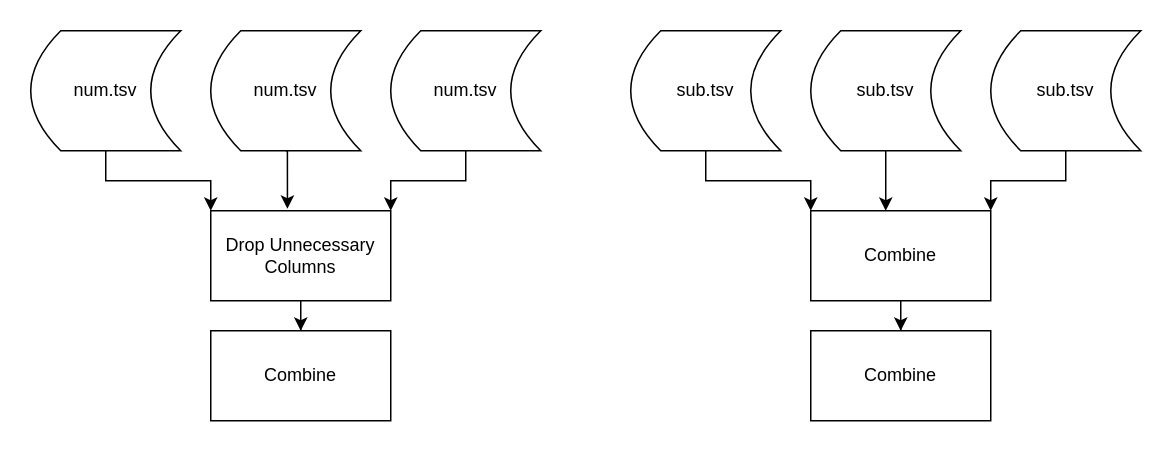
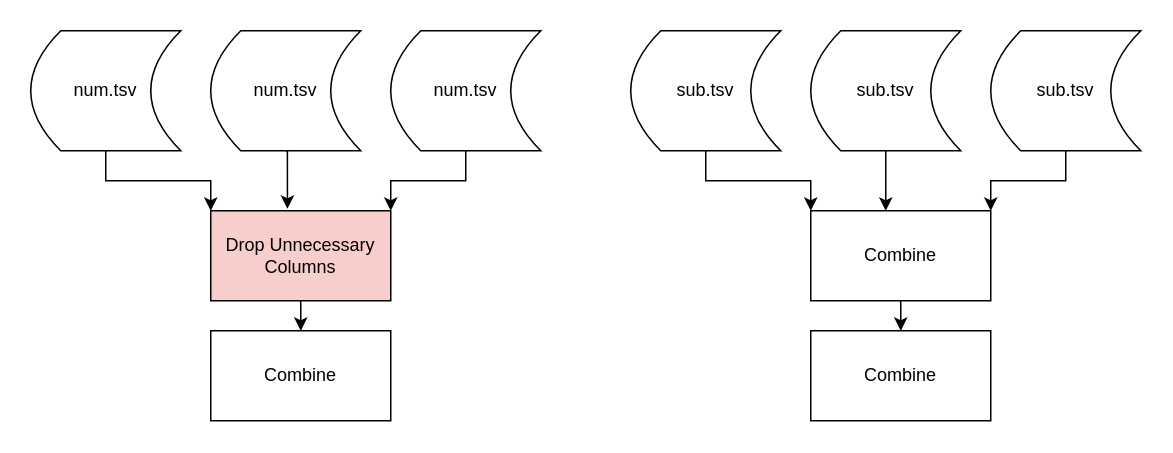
  <mxCell id="0" />
  <mxCell id="1" parent="0" />
  <mxCell id="2" style="edgeStyle=orthogonalEdgeStyle;rounded=0;orthogonalLoop=1;jettySize=auto;html=1;exitX=0.5;exitY=1;exitDx=0;exitDy=0;entryX=0;entryY=0;entryDx=0;entryDy=0;" edge="1" parent="1" source="3" target="14"><mxGeometry relative="1" as="geometry" /></mxCell>
  <mxCell id="3" value="num.tsv" style="shape=dataStorage;whiteSpace=wrap;html=1;fixedSize=1;" vertex="1" parent="1"><mxGeometry x="20" y="20" width="100" height="80" as="geometry" /></mxCell>
  <mxCell id="4" value="num.tsv" style="shape=dataStorage;whiteSpace=wrap;html=1;fixedSize=1;" vertex="1" parent="1"><mxGeometry x="140" y="20" width="100" height="80" as="geometry" /></mxCell>
  <mxCell id="5" style="edgeStyle=orthogonalEdgeStyle;rounded=0;orthogonalLoop=1;jettySize=auto;html=1;entryX=1;entryY=0;entryDx=0;entryDy=0;" edge="1" parent="1" source="6" target="14"><mxGeometry relative="1" as="geometry" /></mxCell>
  <mxCell id="6" value="num.tsv" style="shape=dataStorage;whiteSpace=wrap;html=1;fixedSize=1;" vertex="1" parent="1"><mxGeometry x="260" y="20" width="100" height="80" as="geometry" /></mxCell>
  <mxCell id="7" style="edgeStyle=orthogonalEdgeStyle;rounded=0;orthogonalLoop=1;jettySize=auto;html=1;exitX=0.5;exitY=1;exitDx=0;exitDy=0;entryX=0;entryY=0;entryDx=0;entryDy=0;" edge="1" parent="1" source="8" target="16"><mxGeometry relative="1" as="geometry" /></mxCell>
  <mxCell id="8" value="sub.tsv" style="shape=dataStorage;whiteSpace=wrap;html=1;fixedSize=1;" vertex="1" parent="1"><mxGeometry x="420" y="20" width="100" height="80" as="geometry" /></mxCell>
  <mxCell id="9" style="edgeStyle=orthogonalEdgeStyle;rounded=0;orthogonalLoop=1;jettySize=auto;html=1;entryX=1;entryY=0;entryDx=0;entryDy=0;" edge="1" parent="1" source="10" target="16"><mxGeometry relative="1" as="geometry" /></mxCell>
  <mxCell id="10" value="sub.tsv" style="shape=dataStorage;whiteSpace=wrap;html=1;fixedSize=1;" vertex="1" parent="1"><mxGeometry x="660" y="20" width="100" height="80" as="geometry" /></mxCell>
  <mxCell id="11" value="" style="edgeStyle=orthogonalEdgeStyle;rounded=0;orthogonalLoop=1;jettySize=auto;html=1;" edge="1" parent="1" source="12" target="16"><mxGeometry relative="1" as="geometry"><Array as="points"><mxPoint x="590" y="130" /><mxPoint x="590" y="130" /></Array></mxGeometry></mxCell>
  <mxCell id="12" value="sub.tsv" style="shape=dataStorage;whiteSpace=wrap;html=1;fixedSize=1;" vertex="1" parent="1"><mxGeometry x="540" y="20" width="100" height="80" as="geometry" /></mxCell>
  <mxCell id="13" value="" style="edgeStyle=orthogonalEdgeStyle;rounded=0;orthogonalLoop=1;jettySize=auto;html=1;" edge="1" parent="1" source="14" target="18"><mxGeometry relative="1" as="geometry" /></mxCell>
- <mxCell id="14" value="Drop Unnecessary Columns" style="rounded=0;whiteSpace=wrap;html=1;" vertex="1" parent="1"><mxGeometry x="140" y="140" width="120" height="60" as="geometry" /></mxCell>
+ <mxCell id="14" value="Drop Unnecessary Columns" style="rounded=0;whiteSpace=wrap;html=1;fillColor=#f8cecc;" vertex="1" parent="1"><mxGeometry x="140" y="140" width="120" height="60" as="geometry" /></mxCell>
  <mxCell id="15" value="" style="edgeStyle=orthogonalEdgeStyle;rounded=0;orthogonalLoop=1;jettySize=auto;html=1;" edge="1" parent="1" source="16" target="19"><mxGeometry relative="1" as="geometry" /></mxCell>
  <mxCell id="16" value="Combine" style="rounded=0;whiteSpace=wrap;html=1;" vertex="1" parent="1"><mxGeometry x="540" y="140" width="120" height="60" as="geometry" /></mxCell>
  <mxCell id="17" style="edgeStyle=orthogonalEdgeStyle;rounded=0;orthogonalLoop=1;jettySize=auto;html=1;exitX=0.5;exitY=1;exitDx=0;exitDy=0;entryX=0.426;entryY=-0.022;entryDx=0;entryDy=0;entryPerimeter=0;" edge="1" parent="1" source="4" target="14"><mxGeometry relative="1" as="geometry" /></mxCell>
  <mxCell id="18" value="Combine" style="whiteSpace=wrap;html=1;rounded=0;" vertex="1" parent="1"><mxGeometry x="140" y="220" width="120" height="60" as="geometry" /></mxCell>
  <mxCell id="19" value="Combine" style="rounded=0;whiteSpace=wrap;html=1;" vertex="1" parent="1"><mxGeometry x="540" y="220" width="120" height="60" as="geometry" /></mxCell>
